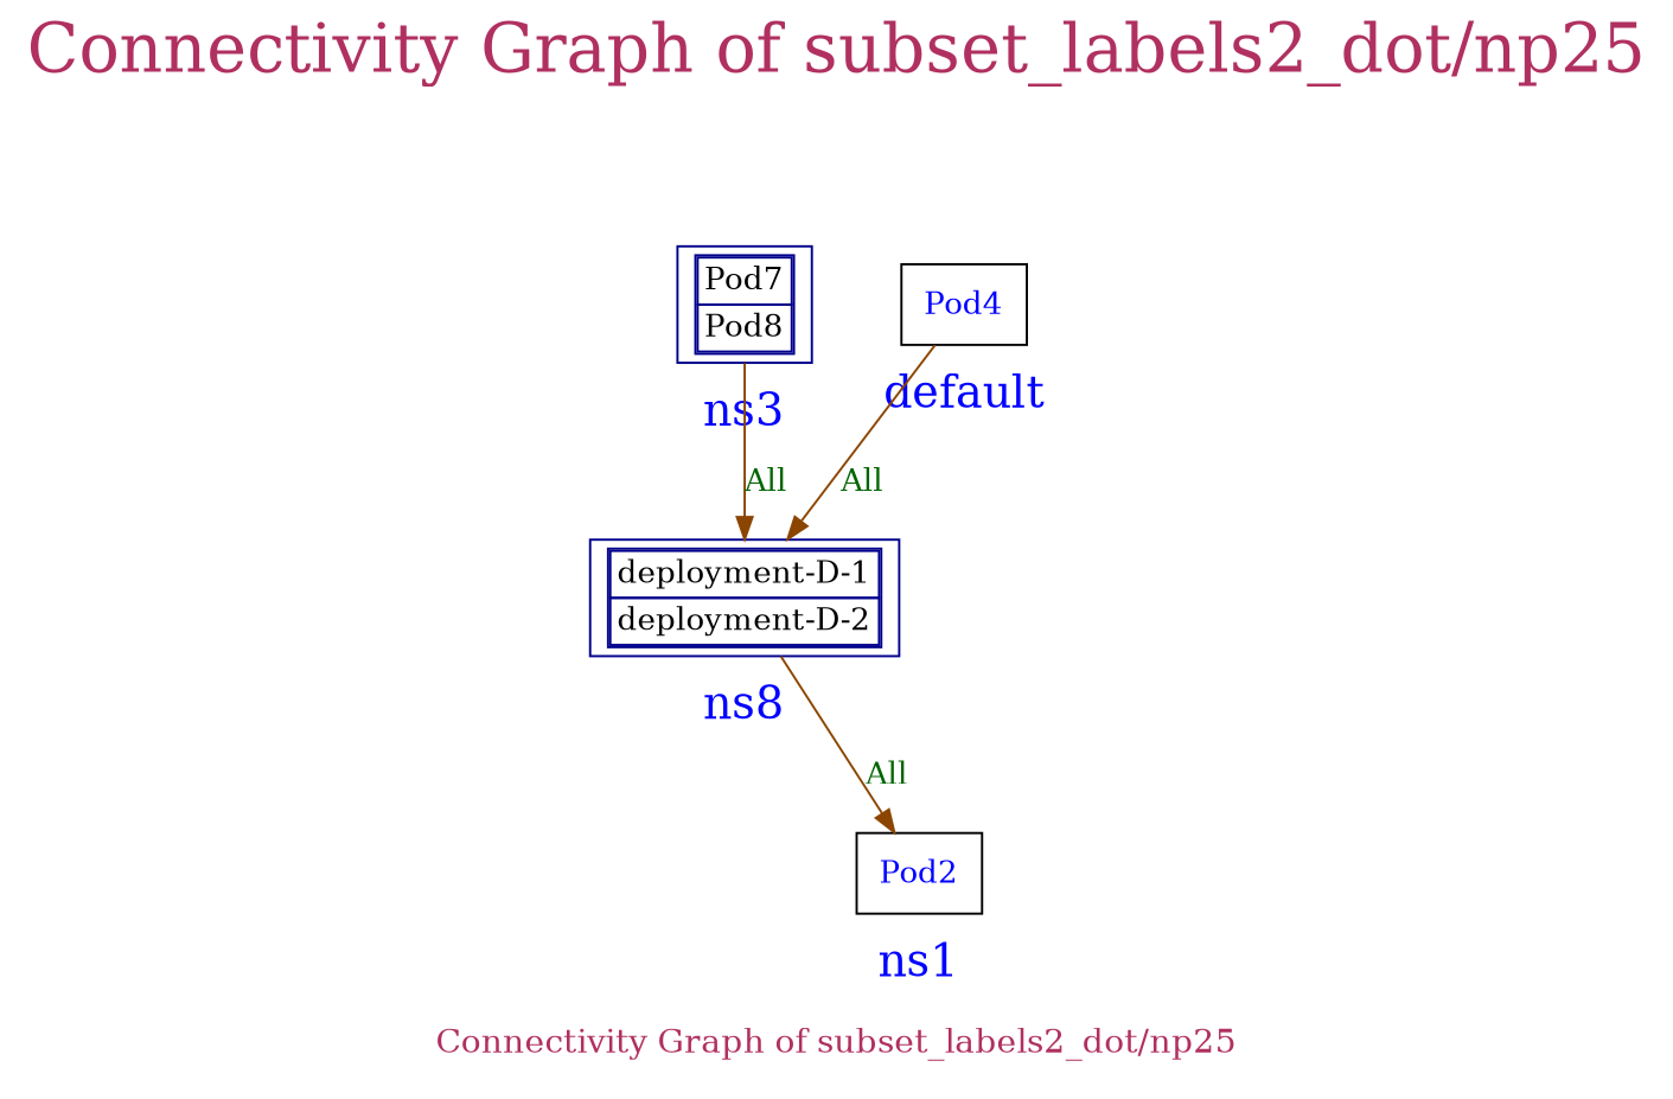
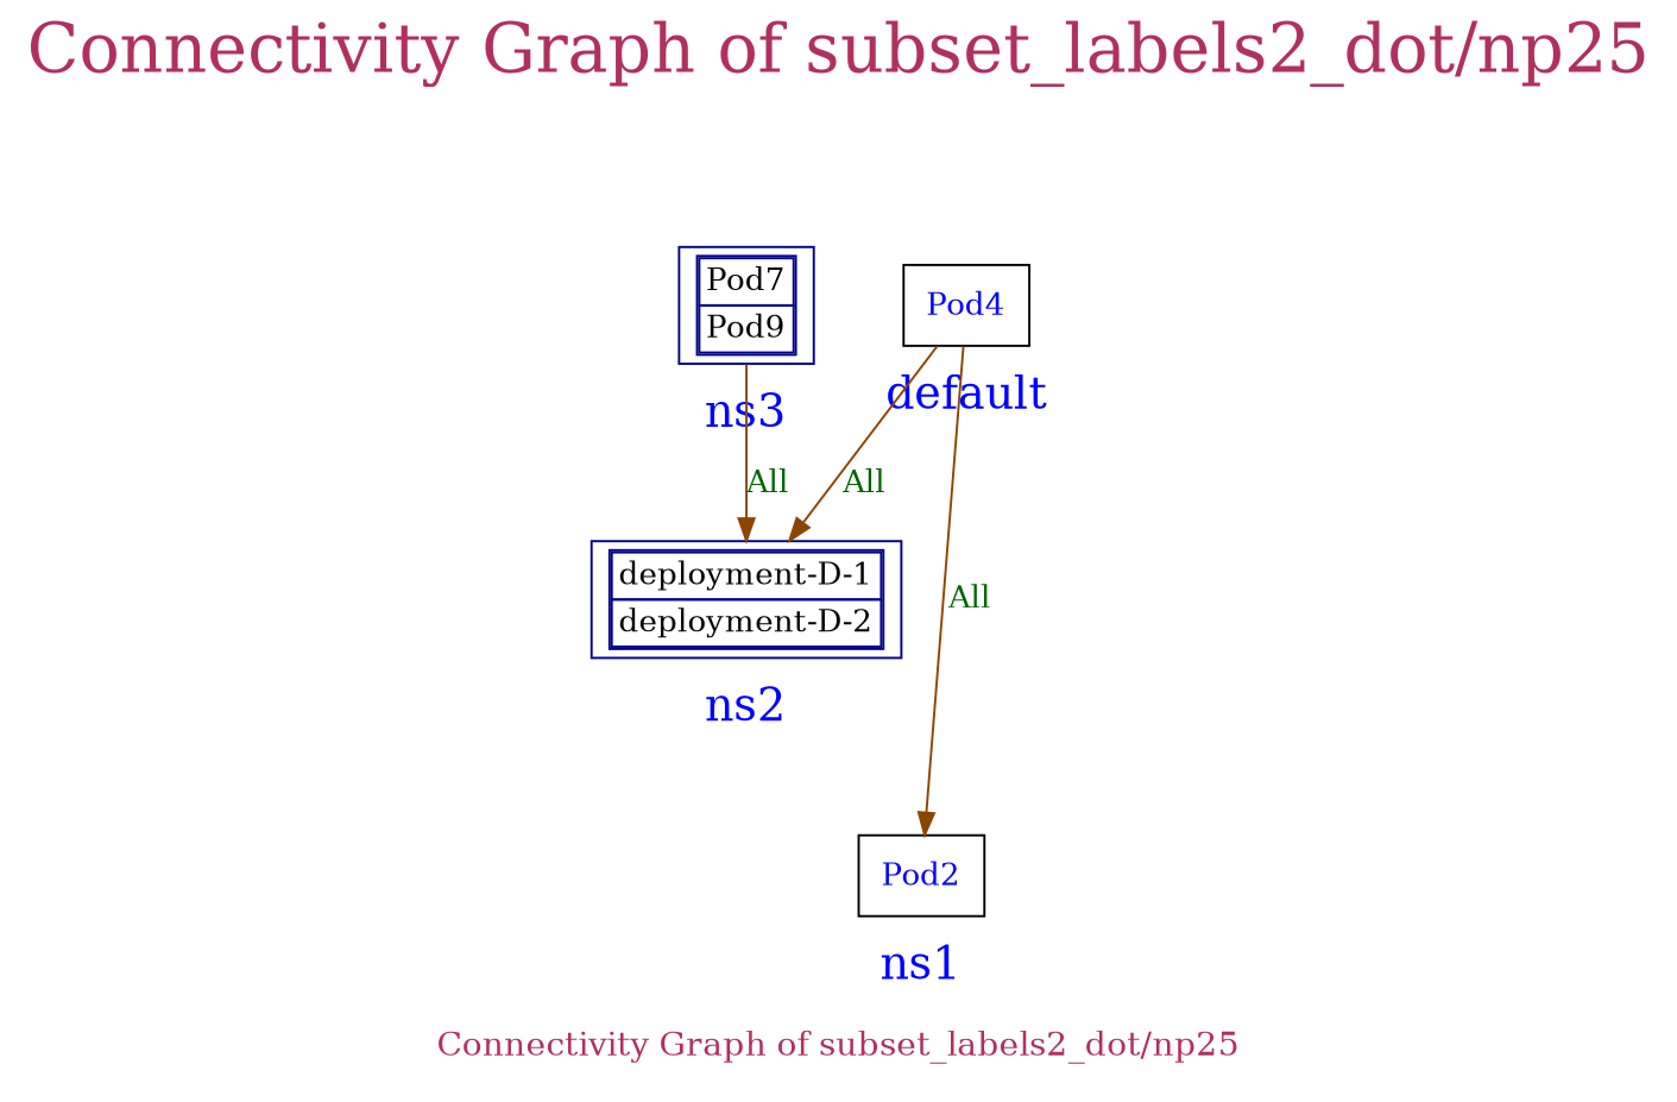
  digraph {
    fontcolor=maroon
    fontsize=30
    label="Connectivity Graph of subset_labels2_dot/np25"
    labelloc=t
    node [shape=box]
    edge [arrowhead=normal arrowtail=none color=darkorange4 dir=both fontcolor=darkgreen]
    n1 [fontcolor=blue label=<<table border="0" cellspacing="0"><tr><td>Pod4</td></tr></table>>]
    n2 [fontcolor=blue label=<<table border="0" cellspacing="0"><tr><td>Pod2</td></tr></table>>]
    n3 [color=blue4 label=<<table border="1" cellspacing="0"><tr><td>deployment-D-1</td></tr><tr><td>deployment-D-2</td></tr></table>>]
-   n4 [color=blue4 label=<<table border="1" cellspacing="0"><tr><td>Pod7</td></tr><tr><td>Pod8</td></tr></table>>]
+   n4 [color=blue4 label=<<table border="1" cellspacing="0"><tr><td>Pod7</td></tr><tr><td>Pod9</td></tr></table>>]
    subgraph cluster_1 {
      color=white
      fontsize=15
      labelloc=b
      subgraph cluster_2 {
        color=white
        fontcolor=blue
        fontsize=20
        label=default
        labelloc=b
        n1
      }
      subgraph cluster_3 {
        color=white
        fontcolor=blue
        fontsize=20
        label=ns1
        labelloc=b
        n2
      }
      subgraph cluster_4 {
        color=white
        fontcolor=blue
        fontsize=20
-       label=ns8
+       label=ns2
        labelloc=b
        n3
      }
      subgraph cluster_5 {
        color=white
        fontcolor=blue
        fontsize=20
        label=ns3
        labelloc=b
        n4
      }
    }
-   n3 -> n2 [label=All]
+   n1 -> n2 [label=All]
    n1 -> n3 [label=All]
    n4 -> n3 [label=All]
  }
